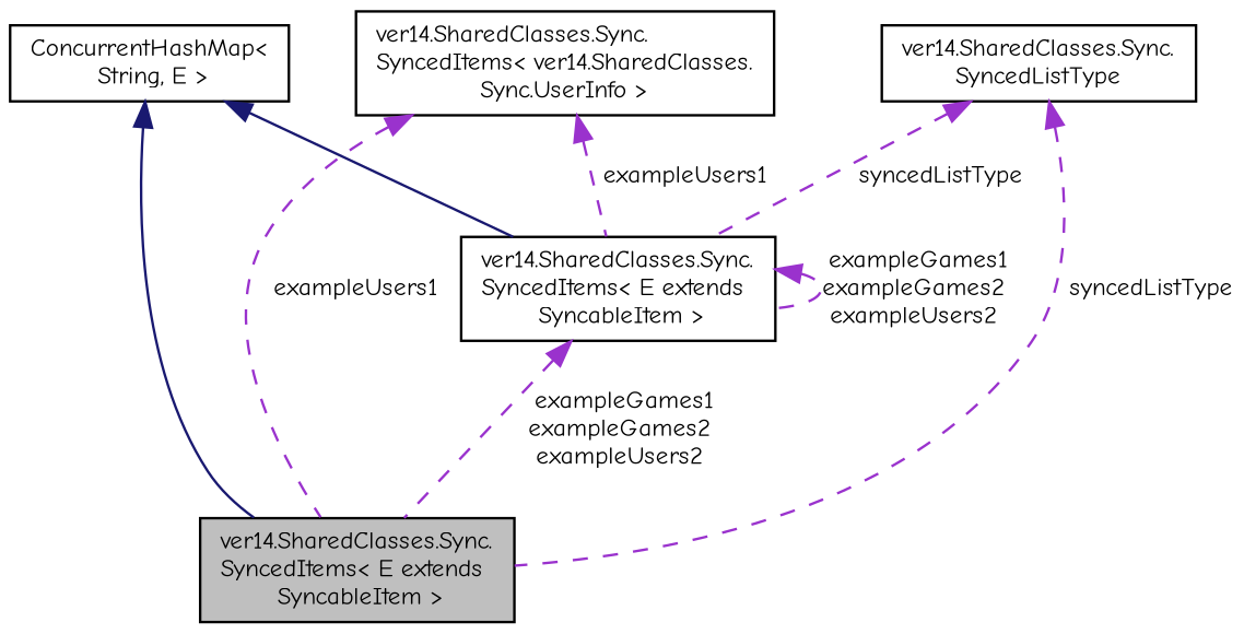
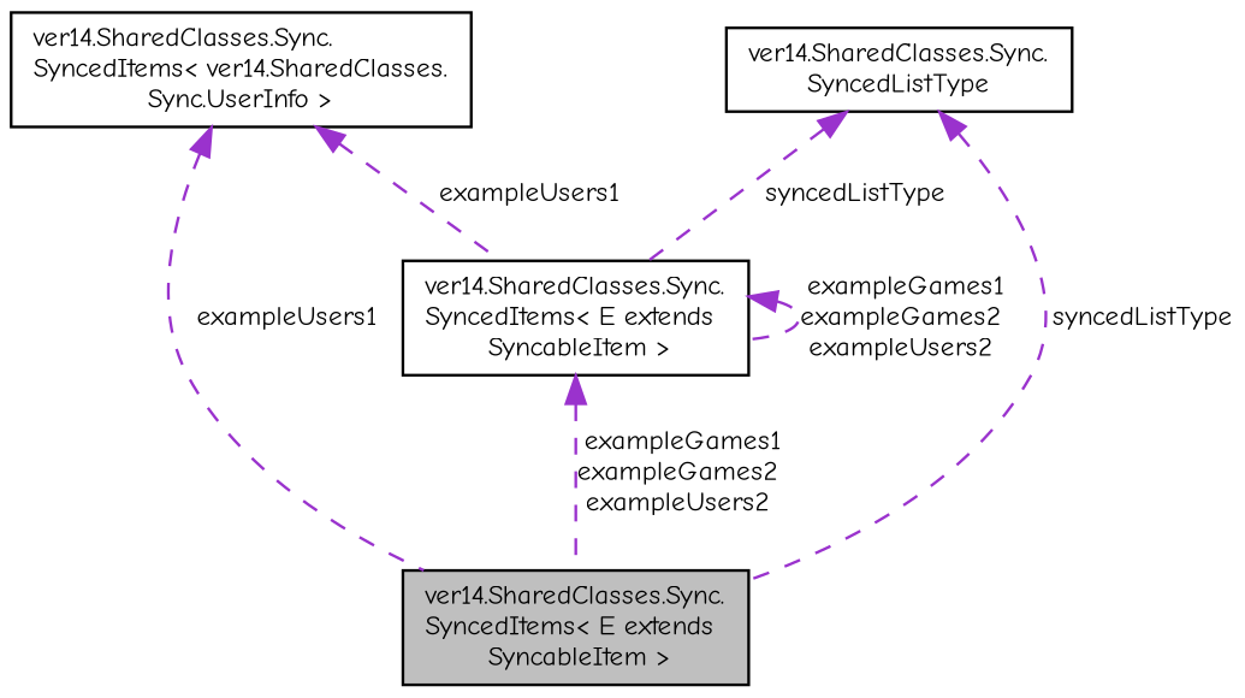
  digraph {
    rankdir=TB
    fontname="Comic Neue"
    node [color=black fillcolor=white fontname="Comic Neue" fontsize=10 shape=record style=filled]
    edge [color=darkorchid3 dir=back fontname="Comic Neue" fontsize=10 labelfontname=Helvetica labelfontsize=10 style=dashed]
    n1 [fillcolor=grey75 fontcolor=black height=0.2 label="ver14.SharedClasses.Sync.\lSyncedItems\< E extends\l SyncableItem \>" width=0.4]
-   n2 [height=0.2 label="ConcurrentHashMap\<\l String, E \>" width=0.4]
    n3 [height=0.2 label="ver14.SharedClasses.Sync.\lSyncedItems\< E extends\l SyncableItem \>" width=0.4]
    n4 [height=0.2 label="ver14.SharedClasses.Sync.\lSyncedItems\< ver14.SharedClasses.\lSync.UserInfo \>" width=0.4]
    n5 [height=0.2 label="ver14.SharedClasses.Sync.\lSyncedListType" width=0.4]
-   n2 -> n1 [color=midnightblue style=solid]
-   n2 -> n3 [color=midnightblue style=solid]
    n3 -> n1 [label=" exampleGames1\nexampleGames2\nexampleUsers2"]
    n3 -> n3 [label=" exampleGames1\nexampleGames2\nexampleUsers2"]
    n4 -> n1 [label=" exampleUsers1"]
    n4 -> n3 [label=" exampleUsers1"]
    n5 -> n1 [label=" syncedListType"]
    n5 -> n3 [label=" syncedListType"]
  }
